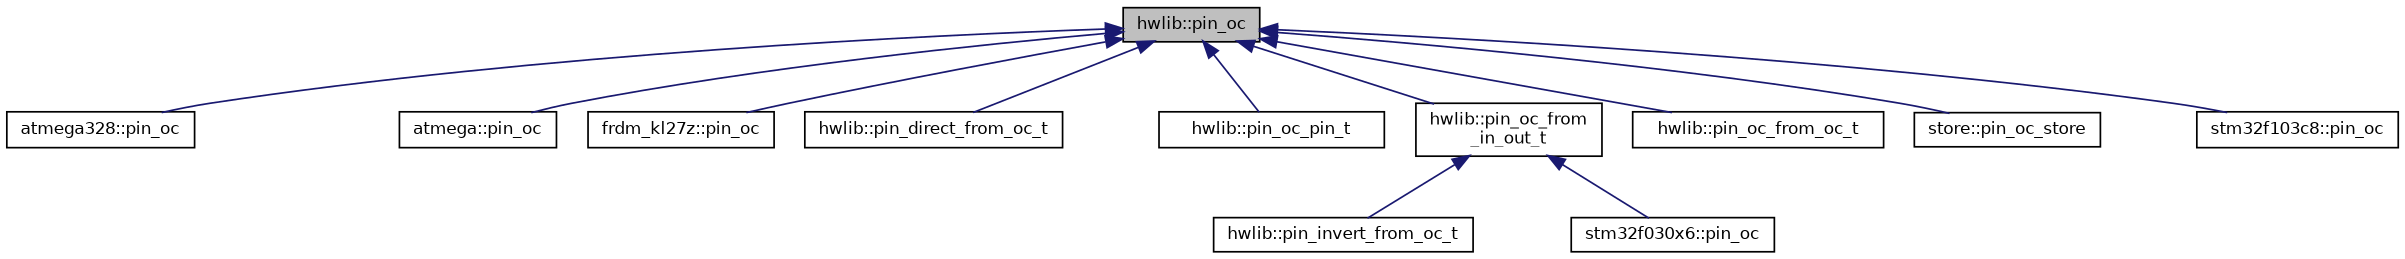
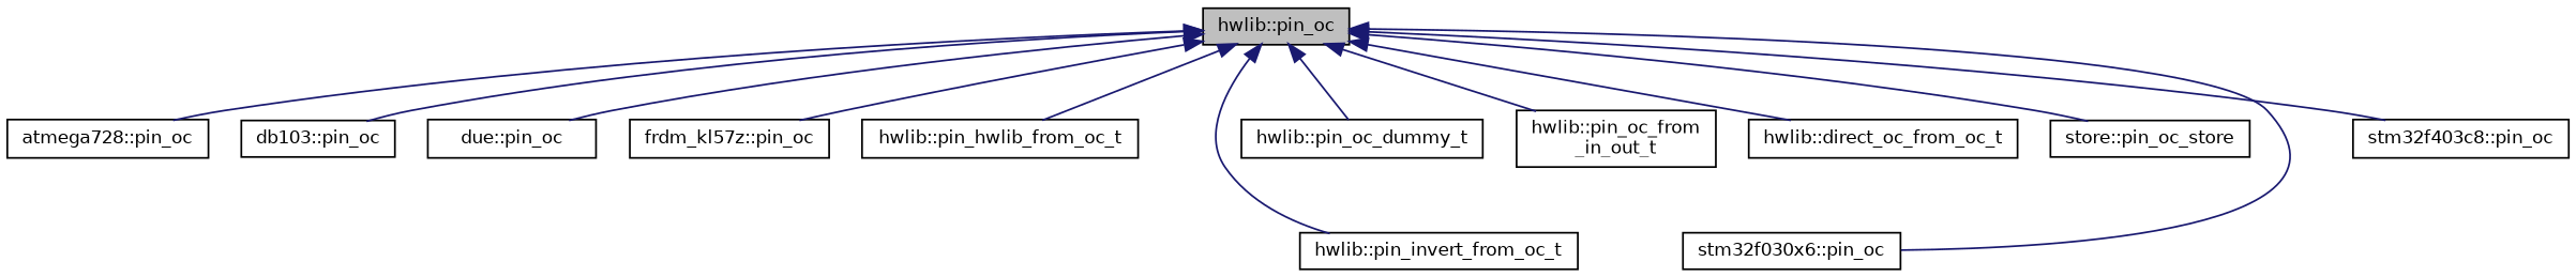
  digraph {
    rankdir=TB
    node [color=black fillcolor=white fontname=Helvetica fontsize=10 shape=record style=filled]
    edge [color=midnightblue dir=back fontname=Helvetica fontsize=10 labelfontname=Helvetica labelfontsize=10 style=solid]
    n1 [fillcolor=grey75 fontcolor=black height=0.2 label="hwlib::pin_oc" width=0.4]
-   n2 [height=0.2 label="atmega328::pin_oc" width=0.4]
-   n4 [height=0.2 label="atmega::pin_oc" width=0.4]
-   n5 [height=0.2 label="frdm_kl27z::pin_oc" width=0.4]
-   n6 [height=0.2 label="hwlib::pin_direct_from_oc_t" width=0.4]
+   n2 [height=0.2 label="atmega728::pin_oc" width=0.4]
+   n3 [height=0.2 label="db103::pin_oc" width=0.4]
+   n4 [height=0.2 label="due::pin_oc" width=0.4]
+   n5 [height=0.2 label="frdm_kl57z::pin_oc" width=0.4]
+   n6 [height=0.2 label="hwlib::pin_hwlib_from_oc_t" width=0.4]
    n7 [height=0.2 label="hwlib::pin_invert_from_oc_t" width=0.4]
-   n8 [height=0.2 label="hwlib::pin_oc_pin_t" width=0.4]
+   n8 [height=0.2 label="hwlib::pin_oc_dummy_t" width=0.4]
    n9 [height=0.2 label="hwlib::pin_oc_from\l_in_out_t" width=0.4]
-   n10 [height=0.2 label="hwlib::pin_oc_from_oc_t" width=0.4]
+   n10 [height=0.2 label="hwlib::direct_oc_from_oc_t" width=0.4]
    n11 [height=0.2 label="store::pin_oc_store" width=0.4]
    n12 [height=0.2 label="stm32f030x6::pin_oc" width=0.4]
-   n13 [height=0.2 label="stm32f103c8::pin_oc" width=0.4]
+   n13 [height=0.2 label="stm32f403c8::pin_oc" width=0.4]
    n1 -> n2
+   n1 -> n3
    n1 -> n4
    n1 -> n5
    n1 -> n6
-   n9 -> n7
+   n1 -> n7
    n1 -> n8
    n1 -> n9
    n1 -> n10
    n1 -> n11
-   n9 -> n12
+   n1 -> n12
    n1 -> n13
  }
